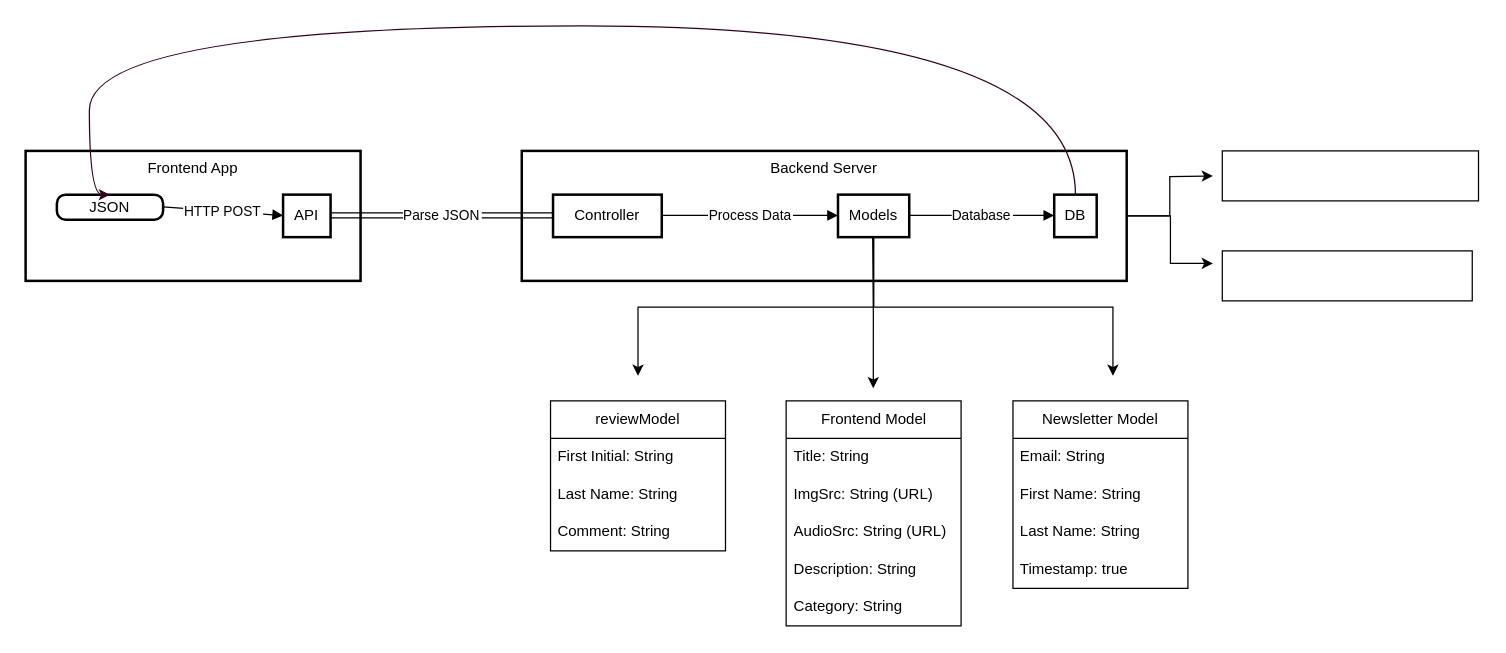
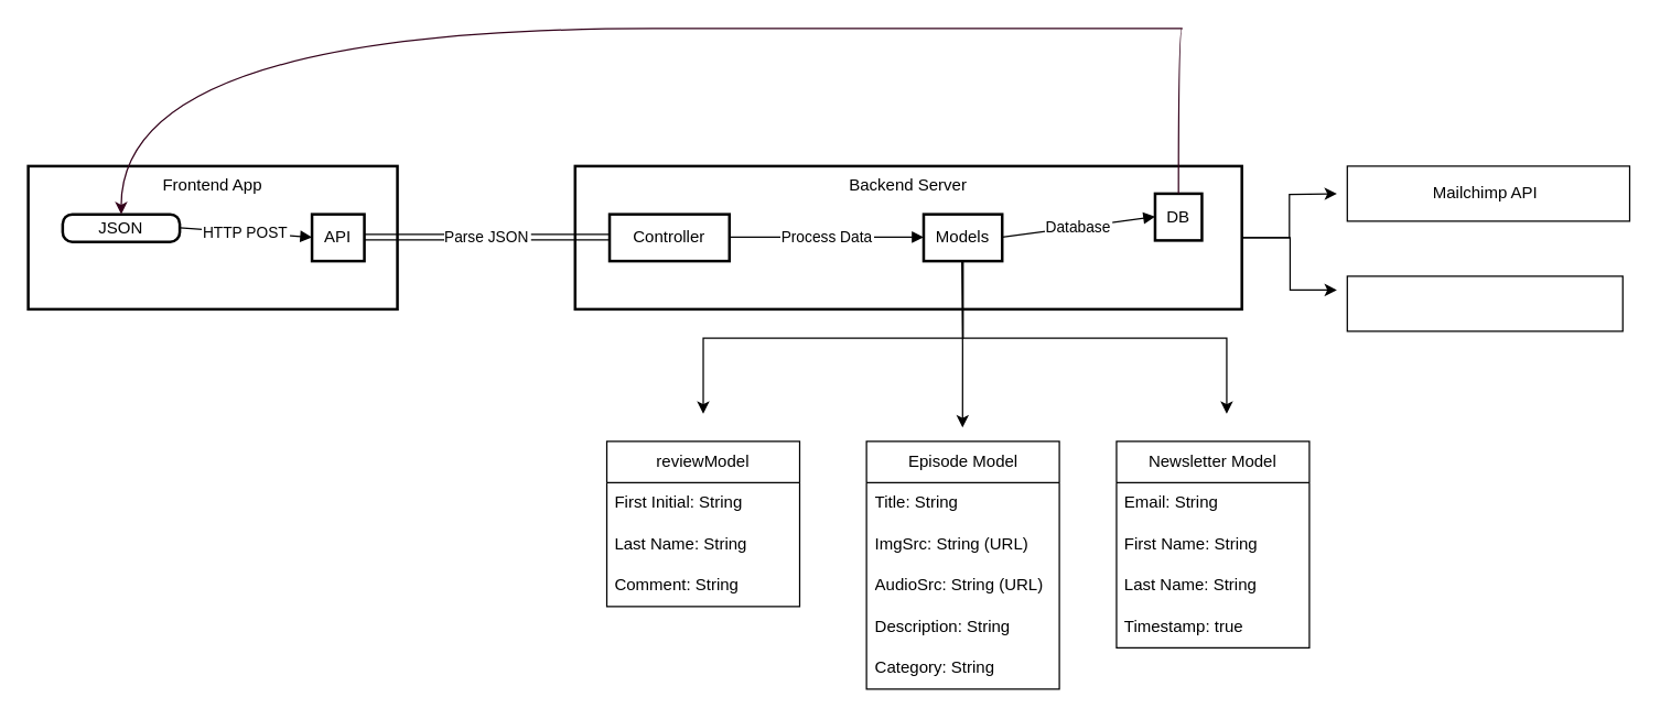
  <mxCell id="0" />
  <mxCell id="1" parent="0" />
  <mxCell id="2" style="rounded=0;orthogonalLoop=1;jettySize=auto;html=1;exitX=0.998;exitY=0.5;exitDx=0;exitDy=0;edgeStyle=orthogonalEdgeStyle;exitPerimeter=0;" edge="1" parent="1" source="4"><mxGeometry relative="1" as="geometry"><mxPoint x="970" y="140" as="targetPoint" /></mxGeometry></mxCell>
  <mxCell id="3" style="edgeStyle=elbowEdgeStyle;rounded=0;orthogonalLoop=1;jettySize=auto;html=1;exitX=1;exitY=0.5;exitDx=0;exitDy=0;" edge="1" parent="1" source="4"><mxGeometry relative="1" as="geometry"><mxPoint x="970" y="210" as="targetPoint" /></mxGeometry></mxCell>
  <mxCell id="4" value="Backend Server" style="whiteSpace=wrap;strokeWidth=2;verticalAlign=top;" vertex="1" parent="1"><mxGeometry x="417" width="484" height="104" as="geometry" y="120" /></mxCell>
  <mxCell id="5" value="Controller" style="whiteSpace=wrap;strokeWidth=2;" vertex="1" parent="1"><mxGeometry x="442" y="155" width="87" height="34" as="geometry" /></mxCell>
  <mxCell id="6" style="edgeStyle=orthogonalEdgeStyle;rounded=0;orthogonalLoop=1;jettySize=auto;html=1;exitX=0.5;exitY=1;exitDx=0;exitDy=0;" edge="1" parent="1"><mxGeometry relative="1" as="geometry"><mxPoint x="698.25" y="310" as="targetPoint" /><mxPoint x="697.75" y="189" as="sourcePoint" /></mxGeometry></mxCell>
  <mxCell id="7" style="edgeStyle=elbowEdgeStyle;rounded=0;orthogonalLoop=1;jettySize=auto;elbow=vertical;html=1;exitX=0.5;exitY=1;exitDx=0;exitDy=0;" edge="1" parent="1" source="9"><mxGeometry relative="1" as="geometry"><mxPoint x="510" y="300" as="targetPoint" /></mxGeometry></mxCell>
  <mxCell id="8" style="edgeStyle=elbowEdgeStyle;rounded=0;orthogonalLoop=1;jettySize=auto;elbow=vertical;html=1;exitX=0.5;exitY=1;exitDx=0;exitDy=0;" edge="1" parent="1" source="9"><mxGeometry relative="1" as="geometry"><mxPoint x="890" y="300" as="targetPoint" /></mxGeometry></mxCell>
  <mxCell id="9" value="Models" style="whiteSpace=wrap;strokeWidth=2;" vertex="1" parent="1"><mxGeometry x="670" y="155" width="57" height="34" as="geometry" /></mxCell>
- <mxCell id="10" value="DB" style="whiteSpace=wrap;strokeWidth=2;" vertex="1" parent="1"><mxGeometry x="843" y="155" width="34" height="34" as="geometry" /></mxCell>
+ <mxCell id="10" value="DB" style="whiteSpace=wrap;strokeWidth=2;" vertex="1" parent="1"><mxGeometry x="838" y="140" width="34" height="34" as="geometry" /></mxCell>
  <mxCell id="11" value="Frontend App" style="whiteSpace=wrap;strokeWidth=2;verticalAlign=top;" vertex="1" parent="1"><mxGeometry width="268" height="104" as="geometry" x="20" y="120" /></mxCell>
  <mxCell id="12" value="API" style="whiteSpace=wrap;strokeWidth=2;" vertex="1" parent="1"><mxGeometry x="226" y="155" width="38" height="34" as="geometry" /></mxCell>
  <mxCell id="13" value="JSON" style="rounded=1;absoluteArcSize=1;arcSize=14;whiteSpace=wrap;strokeWidth=2;" vertex="1" parent="1"><mxGeometry x="45" y="155" width="85" height="20" as="geometry" /></mxCell>
  <mxCell id="14" value="HTTP POST" style="curved=1;startArrow=none;endArrow=block;exitX=1.01;exitY=0.49;entryX=-0.01;entryY=0.49;" edge="1" parent="1" source="13" target="12"><mxGeometry relative="1" as="geometry"><Array as="points" /></mxGeometry></mxCell>
  <mxCell id="15" value="Parse JSON" style="curved=1;startArrow=none;endArrow=block;exitX=0.98;exitY=0.49;entryX=0.01;entryY=0.49;shape=link;" edge="1" parent="1" source="12" target="5"><mxGeometry relative="1" as="geometry" /></mxCell>
  <mxCell id="16" value="Process Data" style="curved=1;startArrow=none;endArrow=block;exitX=1.01;exitY=0.49;entryX=0;entryY=0.49;" edge="1" parent="1" source="5" target="9"><mxGeometry relative="1" as="geometry"><Array as="points" /></mxGeometry></mxCell>
  <mxCell id="17" value="Database" style="curved=1;startArrow=none;endArrow=block;exitX=1.01;exitY=0.49;entryX=0;entryY=0.49;" edge="1" parent="1" source="9" target="10"><mxGeometry relative="1" as="geometry"><Array as="points" /></mxGeometry></mxCell>
  <mxCell id="18" value="reviewModel" style="swimlane;fontStyle=0;childLayout=stackLayout;horizontal=1;startSize=30;horizontalStack=0;resizeParent=1;resizeParentMax=0;resizeLast=0;collapsible=1;marginBottom=0;whiteSpace=wrap;html=1;" vertex="1" parent="1"><mxGeometry x="440" y="320" width="140" height="120" as="geometry" /></mxCell>
  <mxCell id="19" value="First Initial: String" style="text;strokeColor=none;fillColor=none;align=left;verticalAlign=middle;spacingLeft=4;spacingRight=4;overflow=hidden;points=[[0,0.5],[1,0.5]];portConstraint=eastwest;rotatable=0;whiteSpace=wrap;html=1;" vertex="1" parent="18"><mxGeometry y="30" width="140" height="30" as="geometry" /></mxCell>
  <mxCell id="20" value="Last Name: String" style="text;strokeColor=none;fillColor=none;align=left;verticalAlign=middle;spacingLeft=4;spacingRight=4;overflow=hidden;points=[[0,0.5],[1,0.5]];portConstraint=eastwest;rotatable=0;whiteSpace=wrap;html=1;" vertex="1" parent="18"><mxGeometry y="60" width="140" height="30" as="geometry" /></mxCell>
  <mxCell id="21" value="Comment: String" style="text;strokeColor=none;fillColor=none;align=left;verticalAlign=middle;spacingLeft=4;spacingRight=4;overflow=hidden;points=[[0,0.5],[1,0.5]];portConstraint=eastwest;rotatable=0;whiteSpace=wrap;html=1;" vertex="1" parent="18"><mxGeometry y="90" width="140" height="30" as="geometry" /></mxCell>
  <mxCell id="22" style="edgeStyle=orthogonalEdgeStyle;curved=1;rounded=0;orthogonalLoop=1;jettySize=auto;html=1;exitX=0.5;exitY=0;exitDx=0;exitDy=0;entryX=0.5;entryY=0;entryDx=0;entryDy=0;strokeColor=#33001A;" edge="1" parent="1" source="10" target="13"><mxGeometry relative="1" as="geometry"><Array as="points"><mxPoint x="860" y="20" /><mxPoint x="71" y="20" /></Array></mxGeometry></mxCell>
  <mxCell id="23" value="" style="rounded=0;whiteSpace=wrap;html=1;" vertex="1" parent="1"><mxGeometry x="977.5" width="205" height="40" as="geometry" y="120" /></mxCell>
  <mxCell id="24" value="Newsletter Model" style="swimlane;fontStyle=0;childLayout=stackLayout;horizontal=1;startSize=30;horizontalStack=0;resizeParent=1;resizeParentMax=0;resizeLast=0;collapsible=1;marginBottom=0;whiteSpace=wrap;html=1;" vertex="1" parent="1"><mxGeometry x="810" y="320" width="140" height="150" as="geometry" /></mxCell>
  <mxCell id="25" value="Email: String" style="text;strokeColor=none;fillColor=none;align=left;verticalAlign=middle;spacingLeft=4;spacingRight=4;overflow=hidden;points=[[0,0.5],[1,0.5]];portConstraint=eastwest;rotatable=0;whiteSpace=wrap;html=1;" vertex="1" parent="24"><mxGeometry y="30" width="140" height="30" as="geometry" /></mxCell>
  <mxCell id="26" value="First Name: String" style="text;strokeColor=none;fillColor=none;align=left;verticalAlign=middle;spacingLeft=4;spacingRight=4;overflow=hidden;points=[[0,0.5],[1,0.5]];portConstraint=eastwest;rotatable=0;whiteSpace=wrap;html=1;" vertex="1" parent="24"><mxGeometry y="60" width="140" height="30" as="geometry" /></mxCell>
  <mxCell id="27" value="Last Name: String" style="text;strokeColor=none;fillColor=none;align=left;verticalAlign=middle;spacingLeft=4;spacingRight=4;overflow=hidden;points=[[0,0.5],[1,0.5]];portConstraint=eastwest;rotatable=0;whiteSpace=wrap;html=1;" vertex="1" parent="24"><mxGeometry y="90" width="140" height="30" as="geometry" /></mxCell>
  <mxCell id="28" value="Timestamp: true" style="text;strokeColor=none;fillColor=none;align=left;verticalAlign=middle;spacingLeft=4;spacingRight=4;overflow=hidden;points=[[0,0.5],[1,0.5]];portConstraint=eastwest;rotatable=0;whiteSpace=wrap;html=1;" vertex="1" parent="24"><mxGeometry y="120" width="140" height="30" as="geometry" /></mxCell>
- <mxCell id="29" value="Frontend Model" style="swimlane;fontStyle=0;childLayout=stackLayout;horizontal=1;startSize=30;horizontalStack=0;resizeParent=1;resizeParentMax=0;resizeLast=0;collapsible=1;marginBottom=0;whiteSpace=wrap;html=1;" vertex="1" parent="1"><mxGeometry x="628.5" y="320" width="140" height="180" as="geometry" /></mxCell>
+ <mxCell id="29" value="Episode Model" style="swimlane;fontStyle=0;childLayout=stackLayout;horizontal=1;startSize=30;horizontalStack=0;resizeParent=1;resizeParentMax=0;resizeLast=0;collapsible=1;marginBottom=0;whiteSpace=wrap;html=1;" vertex="1" parent="1"><mxGeometry x="628.5" y="320" width="140" height="180" as="geometry" /></mxCell>
  <mxCell id="30" value="Title: String" style="text;strokeColor=none;fillColor=none;align=left;verticalAlign=middle;spacingLeft=4;spacingRight=4;overflow=hidden;points=[[0,0.5],[1,0.5]];portConstraint=eastwest;rotatable=0;whiteSpace=wrap;html=1;" vertex="1" parent="29"><mxGeometry y="30" width="140" height="30" as="geometry" /></mxCell>
  <mxCell id="31" value="ImgSrc: String (URL)" style="text;strokeColor=none;fillColor=none;align=left;verticalAlign=middle;spacingLeft=4;spacingRight=4;overflow=hidden;points=[[0,0.5],[1,0.5]];portConstraint=eastwest;rotatable=0;whiteSpace=wrap;html=1;" vertex="1" parent="29"><mxGeometry y="60" width="140" height="30" as="geometry" /></mxCell>
  <mxCell id="32" value="AudioSrc: String (URL)" style="text;strokeColor=none;fillColor=none;align=left;verticalAlign=middle;spacingLeft=4;spacingRight=4;overflow=hidden;points=[[0,0.5],[1,0.5]];portConstraint=eastwest;rotatable=0;whiteSpace=wrap;html=1;" vertex="1" parent="29"><mxGeometry y="90" width="140" height="30" as="geometry" /></mxCell>
  <mxCell id="33" value="Description: String" style="text;strokeColor=none;fillColor=none;align=left;verticalAlign=middle;spacingLeft=4;spacingRight=4;overflow=hidden;points=[[0,0.5],[1,0.5]];portConstraint=eastwest;rotatable=0;whiteSpace=wrap;html=1;" vertex="1" parent="29"><mxGeometry y="120" width="140" height="30" as="geometry" /></mxCell>
  <mxCell id="34" value="Category: String" style="text;strokeColor=none;fillColor=none;align=left;verticalAlign=middle;spacingLeft=4;spacingRight=4;overflow=hidden;points=[[0,0.5],[1,0.5]];portConstraint=eastwest;rotatable=0;whiteSpace=wrap;html=1;" vertex="1" parent="29"><mxGeometry y="150" width="140" height="30" as="geometry" /></mxCell>
  <mxCell id="35" value="" style="whiteSpace=wrap;html=1;" vertex="1" parent="1"><mxGeometry x="977.5" y="200" width="200" height="40" as="geometry" /></mxCell>
+ <mxCell id="36" value="Mailchimp API" style="text;html=1;align=center;verticalAlign=middle;whiteSpace=wrap;rounded=0;" vertex="1" parent="1"><mxGeometry x="1022.5" y="125" width="110" height="30" as="geometry" /></mxCell>
